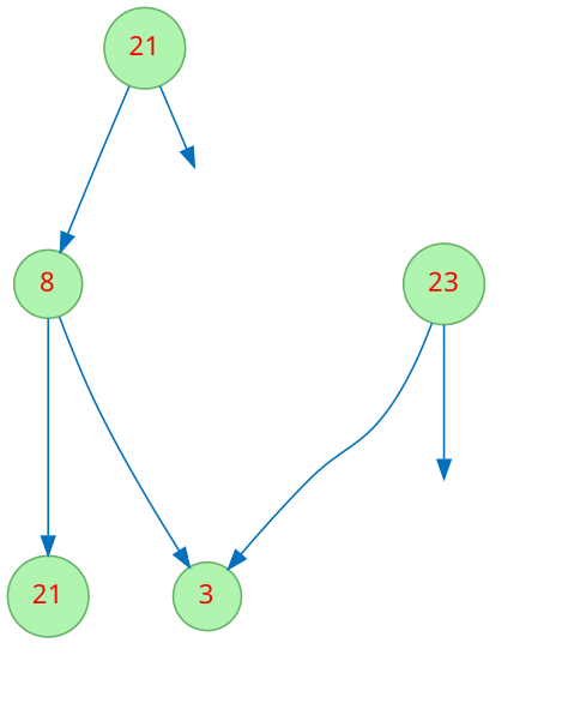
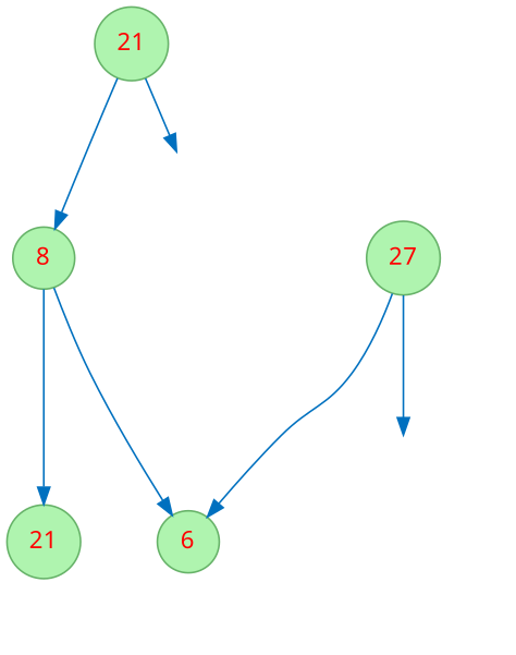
  digraph {
    fontname="Noto Sans"
    node [color="#66B268" fillcolor="#AFF4AF" fontcolor=red fontname="Noto Sans" shape=circle style=filled]
    edge [color="#0070BF" fontname="Noto Sans"]
    n1 [label=21]
    n2 [label=8]
    l1028214719 [style=invis]
    n4 [label=21]
-   n5 [label=3]
-   n6 [label=23]
+   n5 [label=6]
+   n6 [label=27]
    l666641942 [style=invis]
    n1 -> n2
    n1 -> l1028214719
    n2 -> n4
    n2 -> n5
    n6 -> n5
    n6 -> l666641942
  }
